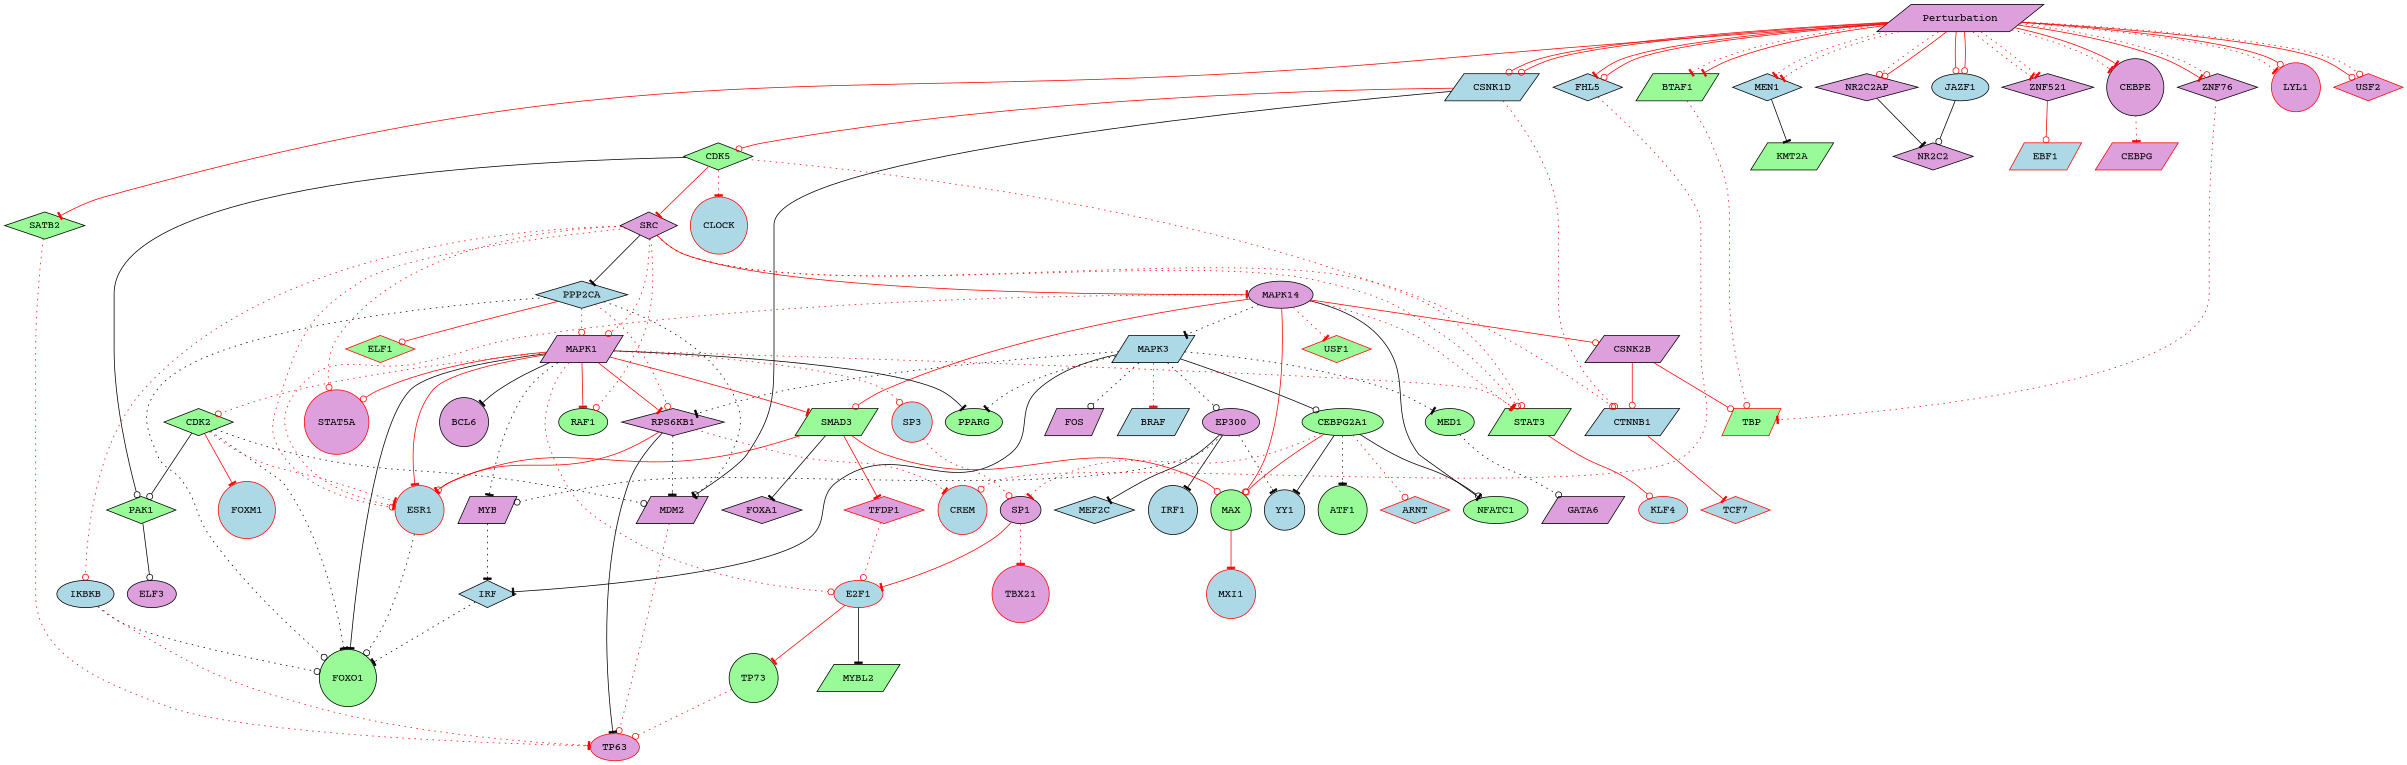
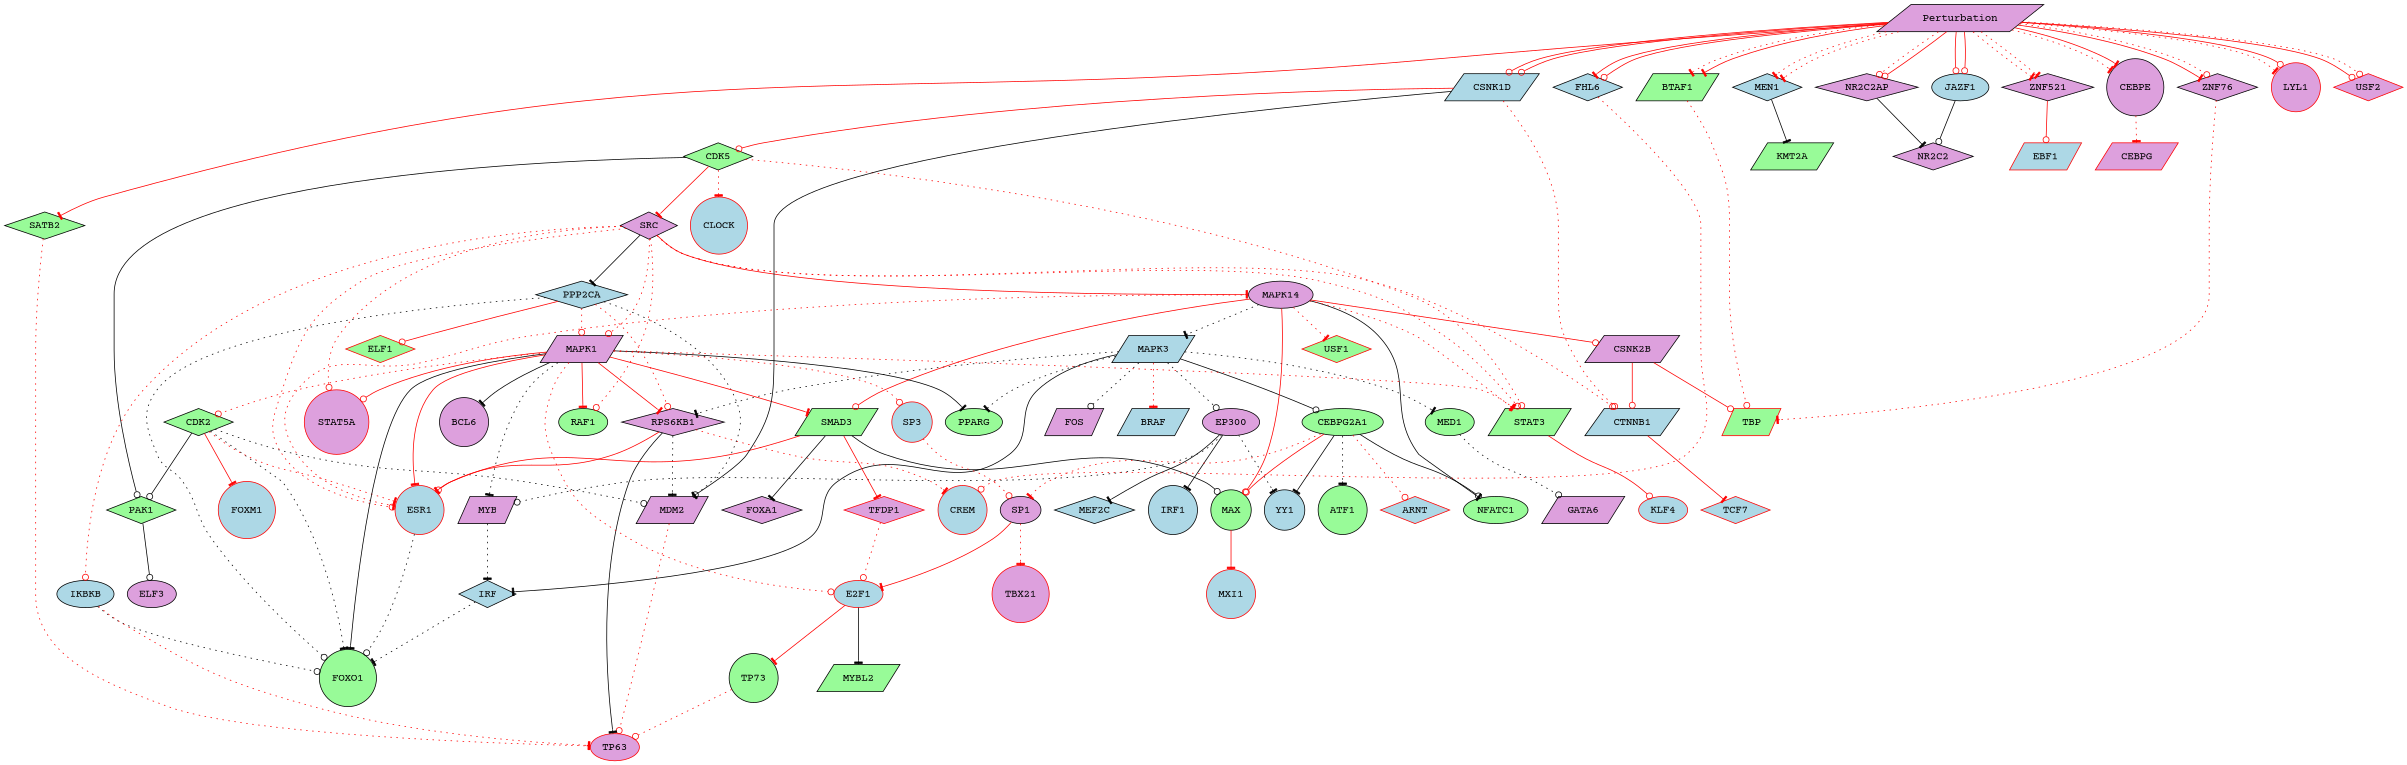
  digraph {
    fontname="Courier Prime"
    node [fillcolor=plum fontname="Courier Prime" shape=diamond style=filled]
    edge [arrowhead=tee color=red fontname="Courier Prime" penwidth=1 style=dotted]
    EP300 [shape=ellipse]
    MYB [color=black shape=parallelogram]
    YY1 [color=black fillcolor=lightblue shape=circle]
    MEF2C [color=black fillcolor=lightblue]
    IRF1 [color=black fillcolor=lightblue shape=circle]
    n6 [color=black fillcolor=lightblue label=IRF]
    FOXO1 [color=black fillcolor=palegreen shape=circle]
    CDK2 [fillcolor=palegreen]
    ESR1 [color=red fillcolor=lightblue shape=circle]
    PAK1 [fillcolor=palegreen]
    FOXM1 [color=red fillcolor=lightblue shape=circle]
    MDM2 [shape=parallelogram]
    ELF3 [color=black shape=ellipse]
    TP63 [color=red shape=ellipse]
    MAPK3 [fillcolor=lightblue shape=parallelogram]
    FOS [color=black shape=parallelogram]
    n17 [fillcolor=palegreen label=CEBPG2A1 shape=ellipse]
    PPARG [color=black fillcolor=palegreen shape=ellipse]
    MED1 [fillcolor=palegreen shape=ellipse]
    RPS6KB1
    BRAF [fillcolor=lightblue shape=parallelogram]
    NFATC1 [color=black fillcolor=palegreen shape=ellipse]
    MAX [fillcolor=palegreen shape=circle]
    SP1 [shape=ellipse]
    ATF1 [color=black fillcolor=palegreen shape=circle]
    ARNT [color=red fillcolor=lightblue]
    GATA6 [color=black shape=parallelogram]
    CREM [color=red fillcolor=lightblue shape=circle]
    MEN1 [fillcolor=lightblue]
    KMT2A [color=black fillcolor=palegreen shape=parallelogram]
    E2F1 [color=red fillcolor=lightblue shape=ellipse]
    MYBL2 [color=black fillcolor=palegreen shape=parallelogram]
    TP73 [fillcolor=palegreen shape=circle]
    MAPK14 [shape=ellipse]
    SMAD3 [fillcolor=palegreen shape=parallelogram]
    STAT3 [fillcolor=palegreen shape=parallelogram]
    USF1 [color=red fillcolor=palegreen]
    CSNK2B [shape=parallelogram]
    FOXA1 [color=black]
    TFDP1 [color=red]
    KLF4 [color=red fillcolor=lightblue shape=ellipse]
    MXI1 [color=red fillcolor=lightblue shape=circle]
    CTNNB1 [fillcolor=lightblue shape=parallelogram]
    TBP [color=red fillcolor=palegreen shape=parallelogram]
    CDK5 [fillcolor=palegreen]
    SRC
    CLOCK [color=red fillcolor=lightblue shape=circle]
    PPP2CA [fillcolor=lightblue]
    MAPK1 [shape=parallelogram]
    STAT5A [color=red shape=circle]
    IKBKB [fillcolor=lightblue shape=ellipse]
    RAF1 [fillcolor=palegreen shape=ellipse]
    ELF1 [color=red fillcolor=palegreen]
    BCL6 [color=black shape=circle]
    SP3 [color=red fillcolor=lightblue shape=circle]
    TCF7 [color=red fillcolor=lightblue]
    TBX21 [color=red shape=circle]
    JAZF1 [fillcolor=lightblue shape=ellipse]
    NR2C2 [color=black]
    Perturbation [color=black shape=parallelogram]
    SATB2 [fillcolor=palegreen]
    ZNF521
    CSNK1D [fillcolor=lightblue shape=parallelogram]
    CEBPE [shape=circle]
-   FHL5 [fillcolor=lightblue]
+   FHL5 [fillcolor=lightblue label=FHL6]
    BTAF1 [fillcolor=palegreen shape=parallelogram]
    LYL1 [color=red shape=circle]
    USF2 [color=red]
    NR2C2AP
    ZNF76
    EBF1 [color=red fillcolor=lightblue shape=parallelogram]
    CEBPG [color=red shape=parallelogram]
    EP300 -> MYB [arrowhead=odot color=black]
    EP300 -> YY1 [color=black]
    EP300 -> MEF2C [color=black style=bold]
    EP300 -> IRF1 [color=black style=bold]
    MYB -> n6 [color=black]
    n6 -> FOXO1 [color=black]
    CDK2 -> FOXO1 [color=black]
    CDK2 -> ESR1
    CDK2 -> PAK1 [arrowhead=odot color=black style=bold]
    CDK2 -> FOXM1 [style=bold]
    CDK2 -> MDM2 [arrowhead=odot color=black]
    ESR1 -> FOXO1 [arrowhead=odot color=black]
    PAK1 -> ELF3 [arrowhead=odot color=black style=bold]
    MDM2 -> TP63 [arrowhead=odot]
    MAPK3 -> EP300 [arrowhead=odot color=black]
    MAPK3 -> n6 [color=black style=bold]
    MAPK3 -> FOS [arrowhead=odot color=black]
    MAPK3 -> n17 [arrowhead=odot color=black style=bold]
    MAPK3 -> PPARG [color=black]
    MAPK3 -> MED1 [color=black]
    MAPK3 -> RPS6KB1 [color=black]
    MAPK3 -> BRAF
    n17 -> YY1 [color=black style=bold]
    n17 -> NFATC1 [arrowhead=odot color=black style=bold]
    n17 -> MAX [arrowhead=odot style=bold]
    n17 -> SP1
    n17 -> ATF1 [color=black]
    n17 -> ARNT [arrowhead=odot]
    MED1 -> GATA6 [arrowhead=odot color=black]
    RPS6KB1 -> ESR1 [arrowhead=odot style=bold]
    RPS6KB1 -> MDM2 [color=black]
    RPS6KB1 -> TP63 [color=black style=bold]
    RPS6KB1 -> CREM
    MAX -> MXI1 [style=bold]
    SP1 -> E2F1 [style=bold]
    SP1 -> TBX21
    MEN1 -> KMT2A [color=black style=bold]
    E2F1 -> MYBL2 [color=black style=bold]
    E2F1 -> TP73 [style=bold]
    TP73 -> TP63 [arrowhead=odot]
    MAPK14 -> ESR1
    MAPK14 -> MAPK3 [color=black]
    MAPK14 -> NFATC1 [color=black style=bold]
    MAPK14 -> MAX [arrowhead=odot style=bold]
    MAPK14 -> SMAD3 [arrowhead=odot style=bold]
    MAPK14 -> STAT3
    MAPK14 -> USF1
    MAPK14 -> CSNK2B [arrowhead=odot style=bold]
    SMAD3 -> ESR1 [style=bold]
-   SMAD3 -> MAX [arrowhead=odot style=bold]
+   SMAD3 -> MAX [arrowhead=odot color=black style=bold]
    SMAD3 -> FOXA1 [color=black style=bold]
    SMAD3 -> TFDP1 [style=bold]
    STAT3 -> KLF4 [arrowhead=odot style=bold]
    CSNK2B -> CTNNB1 [arrowhead=odot style=bold]
    CSNK2B -> TBP [arrowhead=odot style=bold]
    TFDP1 -> E2F1 [arrowhead=odot]
    CTNNB1 -> TCF7 [style=bold]
    CDK5 -> PAK1 [arrowhead=odot color=black style=bold]
    CDK5 -> STAT3 [arrowhead=odot]
    CDK5 -> SRC [style=bold]
    CDK5 -> CLOCK
    SRC -> ESR1 [arrowhead=odot]
    SRC -> MAPK14 [style=bold]
    SRC -> STAT3 [arrowhead=odot]
    SRC -> CTNNB1 [arrowhead=odot]
    SRC -> PPP2CA [color=black style=bold]
    SRC -> MAPK1 [arrowhead=odot]
    SRC -> STAT5A [arrowhead=odot]
    SRC -> IKBKB [arrowhead=odot]
    SRC -> RAF1 [arrowhead=odot]
    PPP2CA -> FOXO1 [arrowhead=odot color=black]
    PPP2CA -> MDM2 [color=black]
    PPP2CA -> RPS6KB1 [arrowhead=odot]
    PPP2CA -> MAPK1 [arrowhead=odot]
    PPP2CA -> ELF1 [arrowhead=odot style=bold]
    MAPK1 -> MYB [color=black]
    MAPK1 -> FOXO1 [color=black style=bold]
    MAPK1 -> CDK2 [arrowhead=odot]
    MAPK1 -> ESR1 [style=bold]
    MAPK1 -> PPARG [color=black style=bold]
    MAPK1 -> RPS6KB1 [style=bold]
    MAPK1 -> E2F1 [arrowhead=odot]
    MAPK1 -> SMAD3 [style=bold]
    MAPK1 -> STAT3
    MAPK1 -> STAT5A [arrowhead=odot style=bold]
    MAPK1 -> RAF1 [style=bold]
    MAPK1 -> BCL6 [color=black style=bold]
    MAPK1 -> SP3 [arrowhead=odot]
    IKBKB -> FOXO1 [arrowhead=odot color=black]
    IKBKB -> TP63
    SP3 -> SP1 [arrowhead=odot]
    JAZF1 -> NR2C2 [arrowhead=odot color=black style=bold]
    Perturbation -> MEN1
    Perturbation -> MEN1
    Perturbation -> JAZF1 [arrowhead=odot style=bold]
    Perturbation -> JAZF1 [arrowhead=odot style=bold]
    Perturbation -> SATB2 [style=bold]
    Perturbation -> ZNF521
    Perturbation -> ZNF521
    Perturbation -> CSNK1D [arrowhead=odot style=bold]
    Perturbation -> CSNK1D [arrowhead=odot style=bold]
    Perturbation -> CEBPE
    Perturbation -> CEBPE [style=bold]
    Perturbation -> FHL5 [style=bold]
    Perturbation -> FHL5 [arrowhead=odot style=bold]
    Perturbation -> BTAF1
    Perturbation -> BTAF1 [style=bold]
    Perturbation -> LYL1
    Perturbation -> LYL1 [arrowhead=odot style=bold]
    Perturbation -> USF2 [arrowhead=odot style=bold]
    Perturbation -> USF2 [arrowhead=odot]
    Perturbation -> NR2C2AP [arrowhead=odot]
    Perturbation -> NR2C2AP [arrowhead=odot style=bold]
    Perturbation -> ZNF76 [style=bold]
    Perturbation -> ZNF76 [arrowhead=odot]
    SATB2 -> TP63
    ZNF521 -> EBF1 [arrowhead=odot style=bold]
    CSNK1D -> MDM2 [arrowhead=odot color=black style=bold]
    CSNK1D -> CTNNB1 [arrowhead=odot]
    CSNK1D -> CDK5 [arrowhead=odot style=bold]
    CEBPE -> CEBPG
    FHL5 -> CREM [arrowhead=odot]
    BTAF1 -> TBP [arrowhead=odot]
    NR2C2AP -> NR2C2 [color=black style=bold]
    ZNF76 -> TBP
  }
